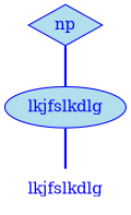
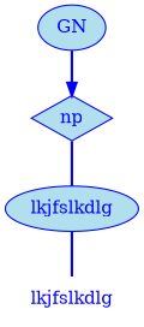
  digraph {
    node [fillcolor=lightblue2 fontcolor=blue color=blue style=filled]
    edge [arrowhead=none color=blue fontcolor=blue minlen=1 style=bold]
    n1 [height=0.50 label=lkjfslkdlg shape=plaintext width=1.03 color="" style=""]
    n2 [height=0.50 label=lkjfslkdlg shape=ellipse width=1.44]
    n3 [height=0.50 label=np shape=diamond width=0.75]
+   n4 [arrowhead=doubleoctagon height=0.50 label=GN width=0.75]
    n2 -> n1
    n3 -> n2
+   n4 -> n3 [shape=normal arrowhead=""]
  }
